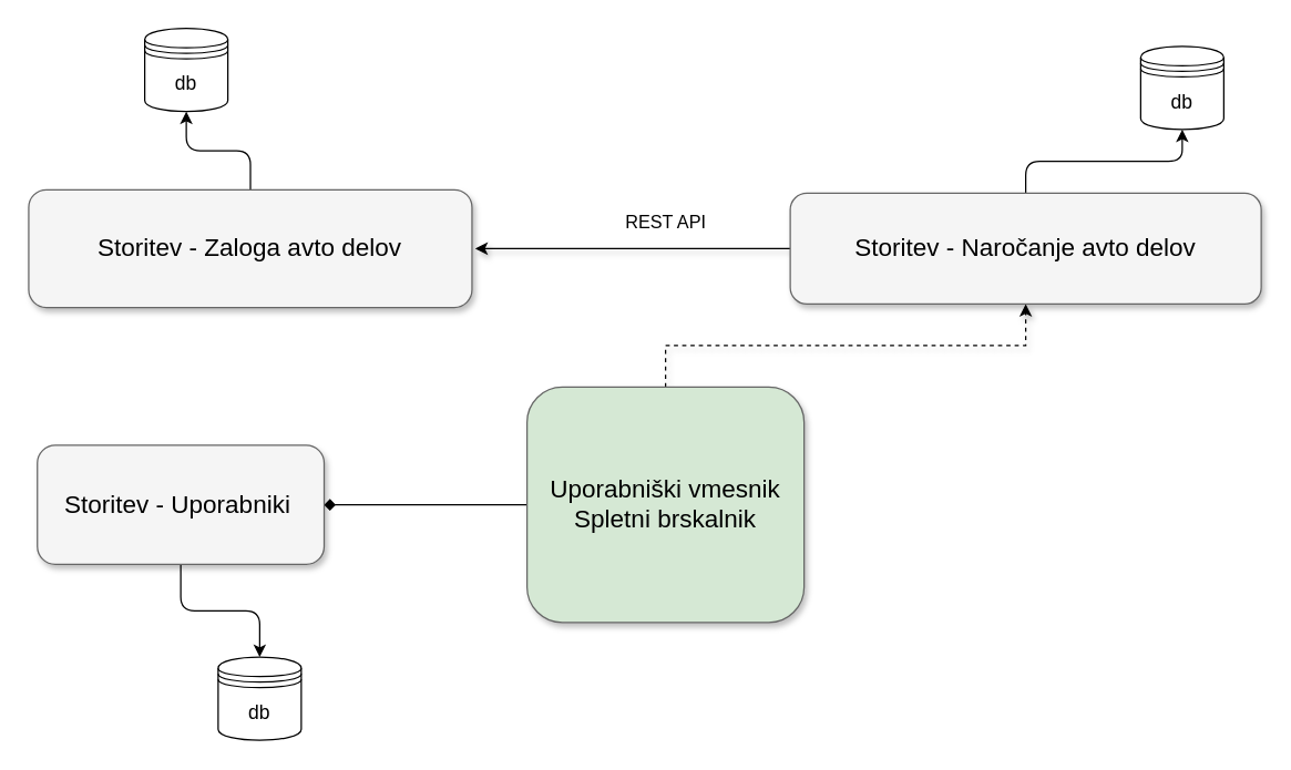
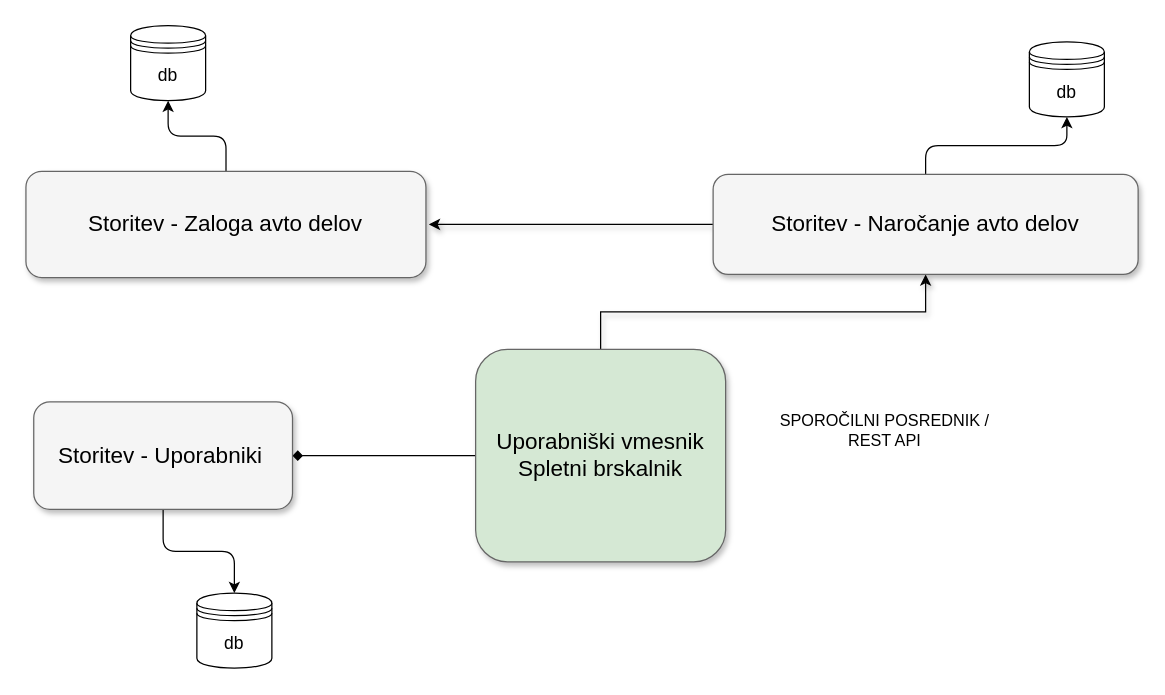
  <mxCell id="0" style=";html=1;" />
  <mxCell id="1" style=";html=1;" parent="0" />
- <mxCell id="2" style="edgeStyle=orthogonalEdgeStyle;rounded=0;hachureGap=4;orthogonalLoop=1;jettySize=auto;html=1;entryX=0.5;entryY=1;entryDx=0;entryDy=0;fontFamily=Architects Daughter;fontSource=https%3A%2F%2Ffonts.googleapis.com%2Fcss%3Ffamily%3DArchitects%2BDaughter;shadow=1;dashed=1;" edge="1" parent="1" source="4" target="7"><mxGeometry relative="1" as="geometry" /></mxCell>
+ <mxCell id="2" style="edgeStyle=orthogonalEdgeStyle;rounded=0;hachureGap=4;orthogonalLoop=1;jettySize=auto;html=1;entryX=0.5;entryY=1;entryDx=0;entryDy=0;fontFamily=Architects Daughter;fontSource=https%3A%2F%2Ffonts.googleapis.com%2Fcss%3Ffamily%3DArchitects%2BDaughter;shadow=1;" edge="1" parent="1" source="4" target="7"><mxGeometry relative="1" as="geometry" /></mxCell>
  <mxCell id="3" style="edgeStyle=orthogonalEdgeStyle;rounded=0;hachureGap=4;orthogonalLoop=1;jettySize=auto;html=1;entryX=1;entryY=0.5;entryDx=0;entryDy=0;fontFamily=Architects Daughter;fontSource=https%3A%2F%2Ffonts.googleapis.com%2Fcss%3Ffamily%3DArchitects%2BDaughter;endArrow=diamond;" edge="1" parent="1" source="4" target="11"><mxGeometry relative="1" as="geometry" /></mxCell>
  <mxCell id="4" value="Uporabniški vmesnik&lt;br&gt;Spletni brskalnik" style="whiteSpace=wrap;html=1;shadow=1;fontSize=18;fillColor=#d5e8d4;strokeColor=#666666;rounded=1;" parent="1" vertex="1"><mxGeometry x="380" y="279" width="200" height="170" as="geometry" /></mxCell>
  <mxCell id="5" style="edgeStyle=orthogonalEdgeStyle;rounded=1;orthogonalLoop=1;jettySize=auto;html=1;entryX=0.5;entryY=1;entryDx=0;entryDy=0;" edge="1" parent="1" source="7" target="14"><mxGeometry relative="1" as="geometry" /></mxCell>
  <mxCell id="6" style="edgeStyle=orthogonalEdgeStyle;rounded=0;hachureGap=4;orthogonalLoop=1;jettySize=auto;html=1;fontFamily=Architects Daughter;fontSource=https%3A%2F%2Ffonts.googleapis.com%2Fcss%3Ffamily%3DArchitects%2BDaughter;shadow=1;" edge="1" parent="1" source="7"><mxGeometry relative="1" as="geometry"><mxPoint x="342.625" y="179" as="targetPoint" /></mxGeometry></mxCell>
  <mxCell id="7" value="Storitev - Naročanje avto delov" style="whiteSpace=wrap;html=1;shadow=1;fontSize=18;fillColor=#f5f5f5;strokeColor=#666666;rounded=1;" parent="1" vertex="1"><mxGeometry x="570" y="139" width="340" height="80" as="geometry" /></mxCell>
  <mxCell id="8" style="edgeStyle=orthogonalEdgeStyle;rounded=1;orthogonalLoop=1;jettySize=auto;html=1;entryX=0.5;entryY=1;entryDx=0;entryDy=0;" edge="1" parent="1" source="9" target="13"><mxGeometry relative="1" as="geometry" /></mxCell>
  <mxCell id="9" value="Storitev - Zaloga a&lt;span style=&quot;background-color: initial;&quot;&gt;vto delov&lt;/span&gt;" style="whiteSpace=wrap;html=1;shadow=1;fontSize=18;fillColor=#f5f5f5;strokeColor=#666666;rounded=1;" parent="1" vertex="1"><mxGeometry x="20.25" y="136.5" width="320" height="85" as="geometry" /></mxCell>
  <mxCell id="10" style="edgeStyle=orthogonalEdgeStyle;rounded=1;orthogonalLoop=1;jettySize=auto;html=1;" edge="1" parent="1" source="11" target="12"><mxGeometry relative="1" as="geometry" /></mxCell>
  <mxCell id="11" value="Storitev - Uporabniki&amp;nbsp;" style="whiteSpace=wrap;html=1;shadow=1;fontSize=18;fillColor=#f5f5f5;strokeColor=#666666;rounded=1;" parent="1" vertex="1"><mxGeometry x="26.5" y="321" width="207" height="86" as="geometry" /></mxCell>
  <mxCell id="12" value="db" style="shape=datastore;whiteSpace=wrap;html=1;rounded=1;fontSize=14;" vertex="1" parent="1"><mxGeometry x="157" y="474" width="60" height="60" as="geometry" /></mxCell>
  <mxCell id="13" value="db" style="shape=datastore;whiteSpace=wrap;html=1;rounded=1;fontSize=14;" vertex="1" parent="1"><mxGeometry x="104" y="20" width="60" height="60" as="geometry" /></mxCell>
  <mxCell id="14" value="db" style="shape=datastore;whiteSpace=wrap;html=1;rounded=1;fontSize=14;" vertex="1" parent="1"><mxGeometry x="823" y="33" width="60" height="60" as="geometry" /></mxCell>
- <mxCell id="16" value="REST API" style="text;html=1;align=center;verticalAlign=middle;whiteSpace=wrap;rounded=1;fontSize=13;" vertex="1" parent="1"><mxGeometry x="439.5" y="145" width="81" height="30" as="geometry" /></mxCell>
+ <mxCell id="15" value="SPOROČILNI POSREDNIK / REST API" style="text;html=1;align=center;verticalAlign=middle;whiteSpace=wrap;rounded=1;fontSize=13;" vertex="1" parent="1"><mxGeometry x="605" y="329" width="205" height="30" as="geometry" /></mxCell>
